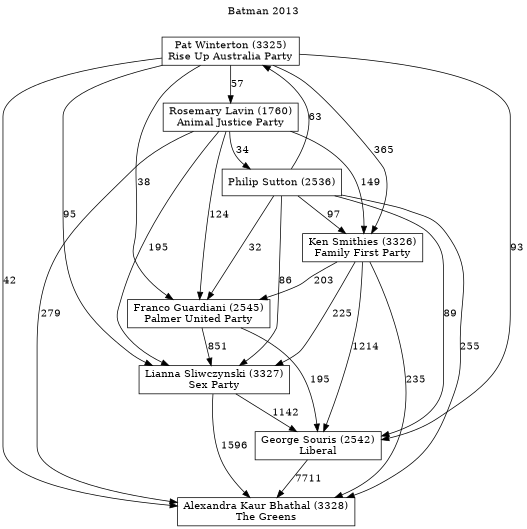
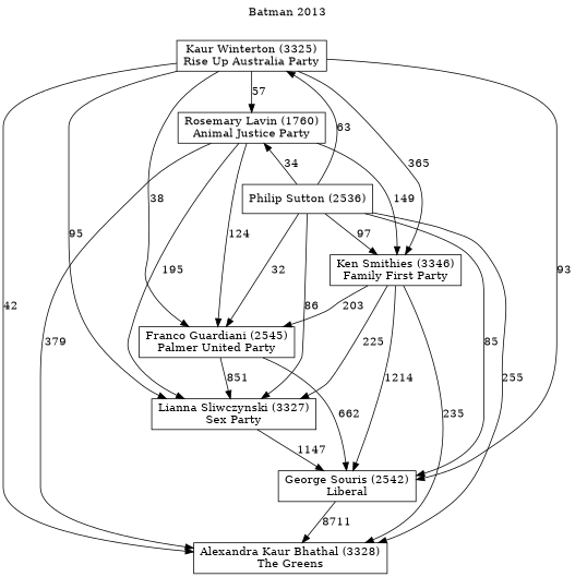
  digraph {
    label="Batman 2013"
    labelloc=t
    mclimit=10
    node [shape=box]
    n1 [label="Alexandra Kaur Bhathal (3328)\nThe Greens"]
    n2 [label="Franco Guardiani (2545)\nPalmer United Party"]
    n3 [label="George Souris (2542)\nLiberal"]
    n4 [label="Lianna Sliwczynski (3327)\nSex Party"]
-   n5 [label="Ken Smithies (3326)\nFamily First Party"]
-   n6 [label="Pat Winterton (3325)\nRise Up Australia Party"]
+   n5 [label="Ken Smithies (3346)\nFamily First Party"]
+   n6 [label="Kaur Winterton (3325)\nRise Up Australia Party"]
    n7 [label="Rosemary Lavin (1760)\nAnimal Justice Party"]
    n8 [label="Philip Sutton (2536)\n"]
-   n2 -> n3 [label=195]
+   n2 -> n3 [label=662]
    n2 -> n4 [label=851]
-   n3 -> n1 [label=7711]
-   n4 -> n1 [label=1596]
-   n4 -> n3 [label=1142]
+   n3 -> n1 [label=8711]
+   n4 -> n3 [label=1147]
    n5 -> n1 [label=235]
    n5 -> n2 [label=203]
    n5 -> n3 [label=1214]
    n5 -> n4 [label=225]
    n6 -> n1 [label=42]
    n6 -> n2 [label=38]
    n6 -> n3 [label=93]
    n6 -> n4 [label=95]
    n6 -> n5 [label=365]
    n6 -> n7 [label=57]
-   n7 -> n1 [label=279]
+   n7 -> n1 [label=379]
    n7 -> n2 [label=124]
    n7 -> n4 [label=195]
    n7 -> n5 [label=149]
    n8 -> n1 [label=255]
    n8 -> n2 [label=32]
-   n8 -> n3 [label=89]
+   n8 -> n3 [label=85]
    n8 -> n4 [label=86]
    n8 -> n5 [label=97]
    n8 -> n6 [label=63]
-   n7 -> n8 [label=34]
+   n8 -> n7 [label=34]
  }
